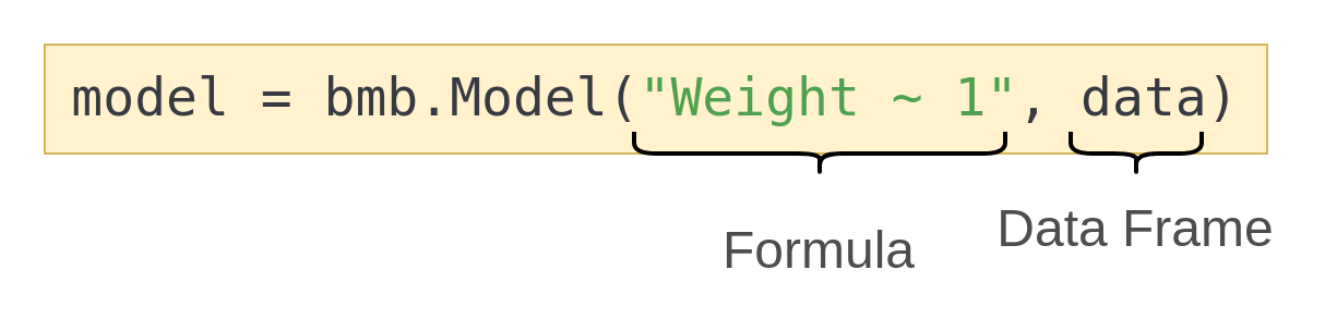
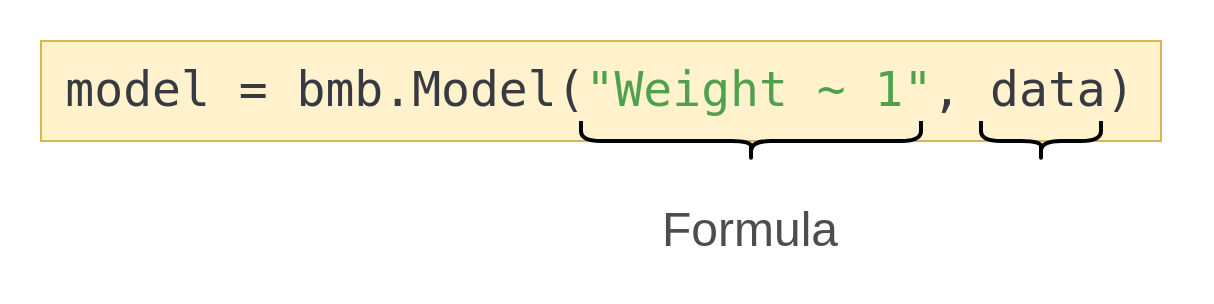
  <mxCell id="0" />
  <mxCell id="1" parent="0" />
  <mxCell id="2" value="&lt;div style=&quot;color: rgb(56, 58, 66); font-family: &amp;quot;Cascadia Code&amp;quot;, &amp;quot;Droid Sans Mono&amp;quot;, &amp;quot;monospace&amp;quot;, monospace; font-size: 24px; line-height: 19px;&quot;&gt;model = bmb.Model(&lt;span style=&quot;color: rgb(80, 161, 79);&quot;&gt;&quot;Weight ~ 1&quot;&lt;/span&gt;, data)&lt;/div&gt;" style="text;html=1;align=center;verticalAlign=middle;whiteSpace=wrap;rounded=0;fillColor=#fff2cc;strokeColor=#d6b656;" vertex="1" parent="1"><mxGeometry x="20" y="20" width="560" height="50" as="geometry" /></mxCell>
  <mxCell id="3" value="" style="shape=curlyBracket;whiteSpace=wrap;html=1;rounded=1;flipH=1;labelBackgroundColor=none;strokeColor=default;fontSize=24;fillColor=default;direction=north;strokeWidth=2;" vertex="1" parent="1"><mxGeometry x="290" y="60" width="170" height="20" as="geometry" /></mxCell>
  <mxCell id="4" value="" style="shape=curlyBracket;whiteSpace=wrap;html=1;rounded=1;flipH=1;labelBackgroundColor=none;strokeColor=default;fontSize=24;fillColor=default;direction=north;strokeWidth=2;" vertex="1" parent="1"><mxGeometry x="490" y="60" width="60" height="20" as="geometry" /></mxCell>
  <mxCell id="5" value="&lt;font color=&quot;#4d4d4d&quot;&gt;Formula&lt;/font&gt;" style="text;html=1;strokeColor=none;fillColor=none;align=center;verticalAlign=middle;whiteSpace=wrap;rounded=0;labelBackgroundColor=none;fontSize=24;" vertex="1" parent="1"><mxGeometry x="325" y="100" width="100" height="30" as="geometry" /></mxCell>
- <mxCell id="6" value="&lt;font color=&quot;#4d4d4d&quot;&gt;Data Frame&lt;/font&gt;" style="text;html=1;strokeColor=none;fillColor=none;align=center;verticalAlign=middle;whiteSpace=wrap;rounded=0;labelBackgroundColor=none;fontSize=24;" vertex="1" parent="1"><mxGeometry x="455" y="90" width="130" height="30" as="geometry" /></mxCell>
